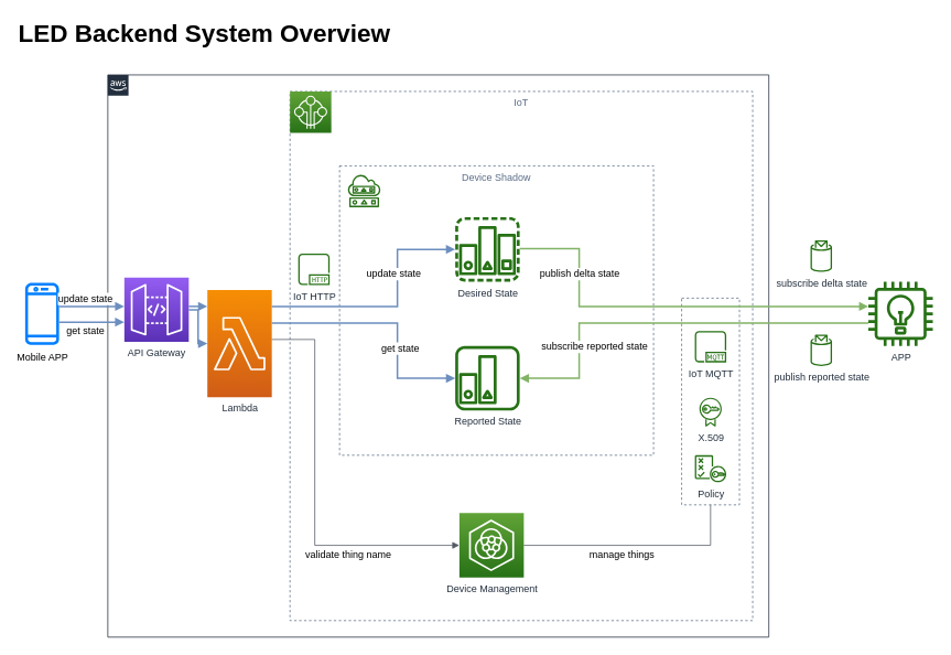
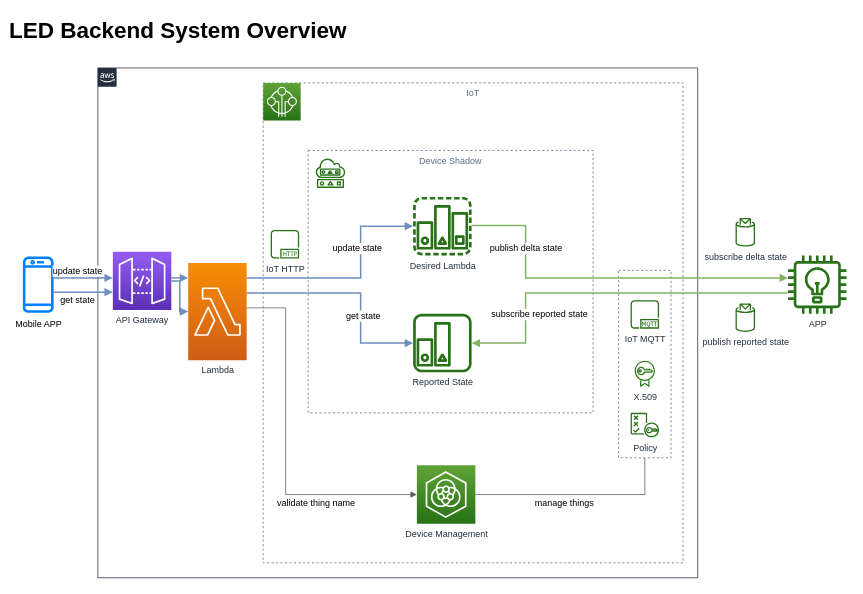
  <mxCell id="0" />
  <mxCell id="1" parent="0" />
  <mxCell id="2" value="IoT" style="fillColor=none;strokeColor=#5A6C86;dashed=1;verticalAlign=top;fontStyle=0;fontColor=#5A6C86;" vertex="1" parent="1"><mxGeometry x="350.5" y="110" width="560" height="640" as="geometry" /></mxCell>
  <mxCell id="3" value="" style="points=[[0,0],[0.25,0],[0.5,0],[0.75,0],[1,0],[1,0.25],[1,0.5],[1,0.75],[1,1],[0.75,1],[0.5,1],[0.25,1],[0,1],[0,0.75],[0,0.5],[0,0.25]];outlineConnect=0;gradientColor=none;html=1;whiteSpace=wrap;fontSize=12;fontStyle=0;shape=mxgraph.aws4.group;grIcon=mxgraph.aws4.group_aws_cloud_alt;strokeColor=#232F3E;fillColor=none;verticalAlign=top;align=left;spacingLeft=30;fontColor=#232F3E;dashed=0;" vertex="1" parent="1"><mxGeometry x="130" y="90" width="800" height="680" as="geometry" /></mxCell>
  <mxCell id="4" value="" style="fillColor=none;strokeColor=#5A6C86;dashed=1;verticalAlign=top;fontStyle=0;fontColor=#5A6C86;" vertex="1" parent="1"><mxGeometry x="824.5" y="360" width="70" height="250" as="geometry" /></mxCell>
  <mxCell id="5" value="Device Shadow" style="fillColor=none;strokeColor=#5A6C86;dashed=1;verticalAlign=top;fontStyle=0;fontColor=#5A6C86;" vertex="1" parent="1"><mxGeometry x="410.5" y="200" width="380" height="350" as="geometry" /></mxCell>
- <mxCell id="6" value="LED Backend System Overview" style="text;html=1;resizable=0;points=[];autosize=1;align=left;verticalAlign=top;spacingTop=-4;fontSize=30;fontStyle=1" parent="1" vertex="1"><mxGeometry x="20" y="20" width="470" height="40" as="geometry" /></mxCell>
+ <mxCell id="6" value="LED Backend System Overview" style="text;html=1;resizable=0;points=[];autosize=1;align=left;verticalAlign=top;spacingTop=-4;fontSize=30;fontStyle=1" parent="1" vertex="1"><mxGeometry x="10" y="20" width="470" height="40" as="geometry" /></mxCell>
  <mxCell id="7" value="API Gateway" style="outlineConnect=0;fontColor=#232F3E;gradientColor=#945DF2;gradientDirection=north;fillColor=#5A30B5;strokeColor=#ffffff;dashed=0;verticalLabelPosition=bottom;verticalAlign=top;align=center;html=1;fontSize=12;fontStyle=0;aspect=fixed;shape=mxgraph.aws4.resourceIcon;resIcon=mxgraph.aws4.api_gateway;" vertex="1" parent="1"><mxGeometry x="150" y="335" width="78" height="78" as="geometry" /></mxCell>
  <mxCell id="8" value="Lambda" style="outlineConnect=0;fontColor=#232F3E;gradientColor=#F78E04;gradientDirection=north;fillColor=#D05C17;strokeColor=#ffffff;dashed=0;verticalLabelPosition=bottom;verticalAlign=top;align=center;html=1;fontSize=12;fontStyle=0;aspect=fixed;shape=mxgraph.aws4.resourceIcon;resIcon=mxgraph.aws4.lambda;" vertex="1" parent="1"><mxGeometry x="250.5" y="350" width="78" height="130" as="geometry" /></mxCell>
  <mxCell id="9" value="IoT HTTP" style="outlineConnect=0;fontColor=#232F3E;gradientColor=none;fillColor=#277116;strokeColor=none;dashed=0;verticalLabelPosition=bottom;verticalAlign=top;align=center;html=1;fontSize=12;fontStyle=0;aspect=fixed;pointerEvents=1;shape=mxgraph.aws4.http_protocol;" vertex="1" parent="1"><mxGeometry x="360.5" y="306.08" width="38" height="38" as="geometry" /></mxCell>
  <mxCell id="10" value="Device Management" style="outlineConnect=0;fontColor=#232F3E;gradientColor=#60A337;gradientDirection=north;fillColor=#277116;strokeColor=#ffffff;dashed=0;verticalLabelPosition=bottom;verticalAlign=top;align=center;html=1;fontSize=12;fontStyle=0;aspect=fixed;shape=mxgraph.aws4.resourceIcon;resIcon=mxgraph.aws4.iot_device_management;" vertex="1" parent="1"><mxGeometry x="555.5" y="620" width="78" height="78" as="geometry" /></mxCell>
- <mxCell id="11" value="Desired State" style="outlineConnect=0;fontColor=#232F3E;gradientColor=none;fillColor=#277116;strokeColor=none;dashed=0;verticalLabelPosition=bottom;verticalAlign=top;align=center;html=1;fontSize=12;fontStyle=0;aspect=fixed;pointerEvents=1;shape=mxgraph.aws4.desired_state;" vertex="1" parent="1"><mxGeometry x="550.5" y="262" width="78" height="78" as="geometry" /></mxCell>
+ <mxCell id="11" value="Desired Lambda" style="outlineConnect=0;fontColor=#232F3E;gradientColor=none;fillColor=#277116;strokeColor=none;dashed=0;verticalLabelPosition=bottom;verticalAlign=top;align=center;html=1;fontSize=12;fontStyle=0;aspect=fixed;pointerEvents=1;shape=mxgraph.aws4.desired_state;" vertex="1" parent="1"><mxGeometry x="550.5" y="262" width="78" height="78" as="geometry" /></mxCell>
  <mxCell id="12" value="Reported State" style="outlineConnect=0;fontColor=#232F3E;gradientColor=none;fillColor=#277116;strokeColor=none;dashed=0;verticalLabelPosition=bottom;verticalAlign=top;align=center;html=1;fontSize=12;fontStyle=0;aspect=fixed;pointerEvents=1;shape=mxgraph.aws4.reported_state;" vertex="1" parent="1"><mxGeometry x="550.5" y="418" width="78" height="78" as="geometry" /></mxCell>
  <mxCell id="13" value="IoT MQTT" style="outlineConnect=0;fontColor=#232F3E;gradientColor=none;fillColor=#277116;strokeColor=none;dashed=0;verticalLabelPosition=bottom;verticalAlign=top;align=center;html=1;fontSize=12;fontStyle=0;aspect=fixed;pointerEvents=1;shape=mxgraph.aws4.mqtt_protocol;" vertex="1" parent="1"><mxGeometry x="840.5" y="399.74" width="38" height="38" as="geometry" /></mxCell>
  <mxCell id="14" value="Mobile APP" style="outlineConnect=0;fillColor=#007FFF;strokeColor=#6c8ebf;dashed=0;verticalLabelPosition=bottom;verticalAlign=top;align=center;html=1;fontSize=12;fontStyle=0;aspect=fixed;pointerEvents=1;shape=mxgraph.aws4.mobile_client;" vertex="1" parent="1"><mxGeometry x="30" y="340" width="41" height="78" as="geometry" /></mxCell>
  <mxCell id="15" value="APP" style="outlineConnect=0;fontColor=#232F3E;gradientColor=none;fillColor=#277116;strokeColor=none;dashed=0;verticalLabelPosition=bottom;verticalAlign=top;align=center;html=1;fontSize=12;fontStyle=0;aspect=fixed;pointerEvents=1;shape=mxgraph.aws4.lightbulb;" vertex="1" parent="1"><mxGeometry x="1050.5" y="340" width="78" height="78" as="geometry" /></mxCell>
  <mxCell id="16" value="" style="edgeStyle=orthogonalEdgeStyle;html=1;endArrow=block;elbow=vertical;startArrow=none;endFill=1;rounded=0;strokeWidth=2;fillColor=#dae8fc;strokeColor=#6c8ebf;" edge="1" parent="1" source="14" target="7"><mxGeometry width="100" relative="1" as="geometry"><mxPoint x="500.5" y="410" as="sourcePoint" /><mxPoint x="600.5" y="410" as="targetPoint" /><Array as="points"><mxPoint x="90" y="370" /><mxPoint x="90" y="370" /></Array></mxGeometry></mxCell>
  <mxCell id="17" value="update state" style="text;html=1;align=center;verticalAlign=middle;resizable=0;points=[];labelBackgroundColor=#ffffff;" vertex="1" connectable="0" parent="16"><mxGeometry x="-0.21" y="-17" relative="1" as="geometry"><mxPoint x="0.18" y="-27" as="offset" /></mxGeometry></mxCell>
  <mxCell id="18" value="" style="edgeStyle=orthogonalEdgeStyle;html=1;endArrow=block;elbow=vertical;startArrow=none;endFill=1;rounded=0;strokeWidth=2;fillColor=#dae8fc;strokeColor=#6c8ebf;" edge="1" parent="1" source="7" target="8"><mxGeometry width="100" relative="1" as="geometry"><mxPoint x="500.5" y="410" as="sourcePoint" /><mxPoint x="600.5" y="410" as="targetPoint" /><Array as="points"><mxPoint x="240" y="370" /><mxPoint x="240" y="370" /></Array></mxGeometry></mxCell>
  <mxCell id="19" value="" style="edgeStyle=orthogonalEdgeStyle;html=1;endArrow=block;elbow=vertical;startArrow=none;endFill=1;rounded=0;strokeWidth=2;fillColor=#dae8fc;strokeColor=#6c8ebf;" edge="1" parent="1" source="8" target="11"><mxGeometry width="100" relative="1" as="geometry"><mxPoint x="500.5" y="410" as="sourcePoint" /><mxPoint x="480.5" y="307" as="targetPoint" /><Array as="points"><mxPoint x="480.5" y="370" /><mxPoint x="480.5" y="301" /></Array></mxGeometry></mxCell>
  <mxCell id="20" value="update state" style="text;html=1;align=center;verticalAlign=middle;resizable=0;points=[];labelBackgroundColor=#ffffff;" vertex="1" connectable="0" parent="19"><mxGeometry x="-0.058" y="-1" relative="1" as="geometry"><mxPoint x="10" y="-41" as="offset" /></mxGeometry></mxCell>
  <mxCell id="21" value="" style="edgeStyle=orthogonalEdgeStyle;html=1;endArrow=none;elbow=vertical;startArrow=block;endFill=0;strokeColor=#6c8ebf;rounded=0;startFill=1;strokeWidth=2;fillColor=#dae8fc;" edge="1" parent="1" source="12" target="8"><mxGeometry width="100" relative="1" as="geometry"><mxPoint x="500.5" y="410" as="sourcePoint" /><mxPoint x="600.5" y="410" as="targetPoint" /><Array as="points"><mxPoint x="480.5" y="457" /><mxPoint x="480.5" y="390" /></Array></mxGeometry></mxCell>
  <mxCell id="22" value="get state" style="text;html=1;align=center;verticalAlign=middle;resizable=0;points=[];labelBackgroundColor=#ffffff;" vertex="1" connectable="0" parent="21"><mxGeometry x="-0.262" y="-3" relative="1" as="geometry"><mxPoint as="offset" /></mxGeometry></mxCell>
  <mxCell id="23" value="" style="edgeStyle=orthogonalEdgeStyle;html=1;endArrow=block;elbow=vertical;startArrow=none;endFill=1;strokeColor=#82b366;rounded=0;strokeWidth=2;fillColor=#d5e8d4;" edge="1" parent="1" source="11" target="15"><mxGeometry width="100" relative="1" as="geometry"><mxPoint x="500.5" y="410" as="sourcePoint" /><mxPoint x="600.5" y="410" as="targetPoint" /><Array as="points"><mxPoint x="700.5" y="300" /><mxPoint x="700.5" y="370" /></Array></mxGeometry></mxCell>
  <mxCell id="24" value="publish delta state" style="text;html=1;align=center;verticalAlign=middle;resizable=0;points=[];labelBackgroundColor=#ffffff;" vertex="1" connectable="0" parent="23"><mxGeometry x="-0.513" y="1" relative="1" as="geometry"><mxPoint x="-1" y="-17.92" as="offset" /></mxGeometry></mxCell>
  <mxCell id="25" value="" style="edgeStyle=orthogonalEdgeStyle;html=1;endArrow=none;elbow=vertical;startArrow=block;startFill=1;strokeColor=#82b366;rounded=0;strokeWidth=2;fillColor=#d5e8d4;" edge="1" parent="1" source="12" target="15"><mxGeometry width="100" relative="1" as="geometry"><mxPoint x="500.5" y="410" as="sourcePoint" /><mxPoint x="600.5" y="410" as="targetPoint" /><Array as="points"><mxPoint x="700.5" y="457" /><mxPoint x="700.5" y="390" /></Array></mxGeometry></mxCell>
  <mxCell id="26" value="subscribe reported state" style="text;html=1;align=center;verticalAlign=middle;resizable=0;points=[];labelBackgroundColor=#ffffff;" vertex="1" connectable="0" parent="25"><mxGeometry x="-0.194" y="-2" relative="1" as="geometry"><mxPoint x="-40" y="26" as="offset" /></mxGeometry></mxCell>
  <mxCell id="27" value="X.509" style="outlineConnect=0;fontColor=#232F3E;gradientColor=none;fillColor=#277116;strokeColor=none;dashed=0;verticalLabelPosition=bottom;verticalAlign=top;align=center;html=1;fontSize=12;fontStyle=0;aspect=fixed;pointerEvents=1;shape=mxgraph.aws4.certificate_manager;" vertex="1" parent="1"><mxGeometry x="846" y="480" width="27" height="35.7" as="geometry" /></mxCell>
  <mxCell id="28" value="publish reported state" style="outlineConnect=0;fontColor=#232F3E;gradientColor=none;fillColor=#277116;strokeColor=none;dashed=0;verticalLabelPosition=bottom;verticalAlign=top;align=center;html=1;fontSize=12;fontStyle=0;aspect=fixed;pointerEvents=1;shape=mxgraph.aws4.topic_2;" vertex="1" parent="1"><mxGeometry x="980.5" y="404" width="26" height="38.26" as="geometry" /></mxCell>
  <mxCell id="29" value="" style="outlineConnect=0;fontColor=#232F3E;gradientColor=none;fillColor=#277116;strokeColor=none;dashed=0;verticalLabelPosition=bottom;verticalAlign=top;align=center;html=1;fontSize=12;fontStyle=0;aspect=fixed;pointerEvents=1;shape=mxgraph.aws4.shadow;" vertex="1" parent="1"><mxGeometry x="420" y="210" width="40.52" height="40" as="geometry" /></mxCell>
  <mxCell id="30" value="Policy" style="outlineConnect=0;fontColor=#232F3E;gradientColor=none;fillColor=#277116;strokeColor=none;dashed=0;verticalLabelPosition=bottom;verticalAlign=top;align=center;html=1;fontSize=12;fontStyle=0;aspect=fixed;pointerEvents=1;shape=mxgraph.aws4.policy;" vertex="1" parent="1"><mxGeometry x="840.5" y="550" width="38" height="32.65" as="geometry" /></mxCell>
  <mxCell id="31" value="" style="outlineConnect=0;fontColor=#232F3E;gradientColor=#60A337;gradientDirection=north;fillColor=#277116;strokeColor=#ffffff;dashed=0;verticalLabelPosition=bottom;verticalAlign=top;align=center;html=1;fontSize=12;fontStyle=0;aspect=fixed;shape=mxgraph.aws4.resourceIcon;resIcon=mxgraph.aws4.internet_of_things;" vertex="1" parent="1"><mxGeometry x="350.5" y="110" width="50" height="50" as="geometry" /></mxCell>
  <mxCell id="32" value="" style="edgeStyle=orthogonalEdgeStyle;html=1;endArrow=block;elbow=vertical;startArrow=none;endFill=1;strokeColor=#545B64;rounded=0;" edge="1" parent="1" source="8" target="10"><mxGeometry width="100" relative="1" as="geometry"><mxPoint x="520.5" y="410" as="sourcePoint" /><mxPoint x="620.5" y="410" as="targetPoint" /><Array as="points"><mxPoint x="380.5" y="410" /><mxPoint x="380.5" y="659" /></Array></mxGeometry></mxCell>
  <mxCell id="33" value="validate thing name" style="text;html=1;align=center;verticalAlign=middle;resizable=0;points=[];labelBackgroundColor=#ffffff;" vertex="1" connectable="0" parent="32"><mxGeometry x="-0.021" relative="1" as="geometry"><mxPoint x="39.5" y="79" as="offset" /></mxGeometry></mxCell>
  <mxCell id="34" value="" style="edgeStyle=orthogonalEdgeStyle;html=1;endArrow=none;elbow=vertical;startArrow=none;startFill=0;strokeColor=#545B64;rounded=0;endFill=0;" edge="1" parent="1" source="10" target="4"><mxGeometry width="100" relative="1" as="geometry"><mxPoint x="520.5" y="420" as="sourcePoint" /><mxPoint x="620.5" y="420" as="targetPoint" /></mxGeometry></mxCell>
  <mxCell id="35" value="manage things" style="text;html=1;align=center;verticalAlign=middle;resizable=0;points=[];labelBackgroundColor=#ffffff;" vertex="1" connectable="0" parent="34"><mxGeometry x="-0.669" y="-1" relative="1" as="geometry"><mxPoint x="71.5" y="10" as="offset" /></mxGeometry></mxCell>
  <mxCell id="36" value="subscribe delta state" style="outlineConnect=0;fontColor=#232F3E;gradientColor=none;fillColor=#277116;strokeColor=none;dashed=0;verticalLabelPosition=bottom;verticalAlign=top;align=center;html=1;fontSize=12;fontStyle=0;aspect=fixed;pointerEvents=1;shape=mxgraph.aws4.topic_2;" vertex="1" parent="1"><mxGeometry x="980.5" y="290" width="26" height="38.26" as="geometry" /></mxCell>
  <mxCell id="37" value="" style="edgeStyle=orthogonalEdgeStyle;html=1;endArrow=block;elbow=vertical;startArrow=none;endFill=1;rounded=0;fillColor=#dae8fc;strokeColor=#6c8ebf;strokeWidth=2;" edge="1" parent="1" source="14" target="7"><mxGeometry width="100" relative="1" as="geometry"><mxPoint x="80.821" y="380" as="sourcePoint" /><mxPoint x="160" y="380" as="targetPoint" /><Array as="points"><mxPoint x="80" y="389" /><mxPoint x="80" y="389" /></Array></mxGeometry></mxCell>
  <mxCell id="38" value="get state" style="text;html=1;align=center;verticalAlign=middle;resizable=0;points=[];labelBackgroundColor=#ffffff;" vertex="1" connectable="0" parent="37"><mxGeometry x="-0.149" y="3" relative="1" as="geometry"><mxPoint x="-2.82" y="13.74" as="offset" /></mxGeometry></mxCell>
  <mxCell id="39" value="" style="edgeStyle=orthogonalEdgeStyle;html=1;endArrow=block;elbow=vertical;startArrow=none;endFill=1;rounded=0;strokeWidth=2;fillColor=#dae8fc;strokeColor=#6c8ebf;" edge="1" parent="1" source="7" target="8"><mxGeometry width="100" relative="1" as="geometry"><mxPoint x="238" y="380" as="sourcePoint" /><mxPoint x="260.5" y="380" as="targetPoint" /><Array as="points" /></mxGeometry></mxCell>
